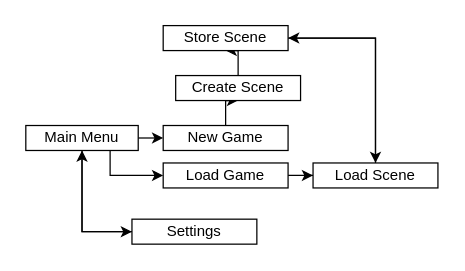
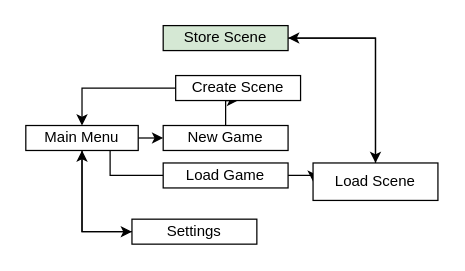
  <mxCell id="0" />
  <mxCell id="1" parent="0" />
  <mxCell id="2" style="edgeStyle=orthogonalEdgeStyle;rounded=0;orthogonalLoop=1;jettySize=auto;html=1;exitX=1;exitY=0.5;exitDx=0;exitDy=0;" edge="1" parent="1" source="5"><mxGeometry relative="1" as="geometry"><mxPoint x="130" y="110" as="targetPoint" /></mxGeometry></mxCell>
  <mxCell id="3" style="edgeStyle=orthogonalEdgeStyle;rounded=0;orthogonalLoop=1;jettySize=auto;html=1;exitX=0.5;exitY=1;exitDx=0;exitDy=0;entryX=0;entryY=0.5;entryDx=0;entryDy=0;" edge="1" parent="1" source="5" target="11"><mxGeometry relative="1" as="geometry" /></mxCell>
- <mxCell id="4" style="edgeStyle=orthogonalEdgeStyle;rounded=0;orthogonalLoop=1;jettySize=auto;html=1;exitX=0.75;exitY=1;exitDx=0;exitDy=0;entryX=0;entryY=0.5;entryDx=0;entryDy=0;" edge="1" parent="1" source="5" target="9"><mxGeometry relative="1" as="geometry" /></mxCell>
+ <mxCell id="4" style="edgeStyle=orthogonalEdgeStyle;rounded=0;orthogonalLoop=1;jettySize=auto;html=1;exitX=0.75;exitY=1;exitDx=0;exitDy=0;entryX=0;entryY=0.5;entryDx=0;entryDy=0;endArrow=none;" edge="1" parent="1" source="5" target="9"><mxGeometry relative="1" as="geometry" /></mxCell>
  <mxCell id="5" value="Main Menu" style="rounded=0;whiteSpace=wrap;html=1;" vertex="1" parent="1"><mxGeometry x="20" y="100" width="90" height="20" as="geometry" /></mxCell>
  <mxCell id="6" value="" style="edgeStyle=orthogonalEdgeStyle;rounded=0;orthogonalLoop=1;jettySize=auto;html=1;" edge="1" parent="1" source="7" target="13"><mxGeometry relative="1" as="geometry" /></mxCell>
  <mxCell id="7" value="New Game" style="rounded=0;whiteSpace=wrap;html=1;" vertex="1" parent="1"><mxGeometry x="130" y="100" width="100" height="20" as="geometry" /></mxCell>
  <mxCell id="8" style="edgeStyle=orthogonalEdgeStyle;rounded=0;orthogonalLoop=1;jettySize=auto;html=1;exitX=1;exitY=0.5;exitDx=0;exitDy=0;" edge="1" parent="1" source="9" target="17"><mxGeometry relative="1" as="geometry" /></mxCell>
  <mxCell id="9" value="&lt;div&gt;Load Game&lt;/div&gt;" style="rounded=0;whiteSpace=wrap;html=1;" vertex="1" parent="1"><mxGeometry x="130" y="130" width="100" height="20" as="geometry" /></mxCell>
  <mxCell id="10" style="edgeStyle=orthogonalEdgeStyle;rounded=0;orthogonalLoop=1;jettySize=auto;html=1;exitX=0;exitY=0.5;exitDx=0;exitDy=0;entryX=0.5;entryY=1;entryDx=0;entryDy=0;" edge="1" parent="1" source="11" target="5"><mxGeometry relative="1" as="geometry" /></mxCell>
  <mxCell id="11" value="&lt;div&gt;Settings&lt;/div&gt;" style="rounded=0;whiteSpace=wrap;html=1;" vertex="1" parent="1"><mxGeometry x="105" y="175" width="100" height="20" as="geometry" /></mxCell>
- <mxCell id="12" value="" style="edgeStyle=orthogonalEdgeStyle;rounded=0;orthogonalLoop=1;jettySize=auto;html=1;" edge="1" parent="1" source="13" target="15"><mxGeometry relative="1" as="geometry" /></mxCell>
+ <mxCell id="12" value="" style="edgeStyle=orthogonalEdgeStyle;rounded=0;orthogonalLoop=1;jettySize=auto;html=1;" edge="1" parent="1" source="13" target="5"><mxGeometry relative="1" as="geometry" /></mxCell>
  <mxCell id="13" value="Create Scene" style="whiteSpace=wrap;html=1;rounded=0;" vertex="1" parent="1"><mxGeometry x="140" y="60" width="100" height="20" as="geometry" /></mxCell>
  <mxCell id="14" style="edgeStyle=orthogonalEdgeStyle;rounded=0;orthogonalLoop=1;jettySize=auto;html=1;exitX=1;exitY=0.5;exitDx=0;exitDy=0;entryX=0.5;entryY=0;entryDx=0;entryDy=0;" edge="1" parent="1" source="15" target="17"><mxGeometry relative="1" as="geometry" /></mxCell>
- <mxCell id="15" value="Store Scene" style="whiteSpace=wrap;html=1;rounded=0;" vertex="1" parent="1"><mxGeometry x="130" y="20" width="100" height="20" as="geometry" /></mxCell>
+ <mxCell id="15" value="Store Scene" style="whiteSpace=wrap;html=1;rounded=0;fillColor=#d5e8d4;" vertex="1" parent="1"><mxGeometry x="130" y="20" width="100" height="20" as="geometry" /></mxCell>
  <mxCell id="16" style="edgeStyle=orthogonalEdgeStyle;rounded=0;orthogonalLoop=1;jettySize=auto;html=1;exitX=0.5;exitY=0;exitDx=0;exitDy=0;entryX=1;entryY=0.5;entryDx=0;entryDy=0;" edge="1" parent="1" source="17" target="15"><mxGeometry relative="1" as="geometry" /></mxCell>
- <mxCell id="17" value="Load Scene" style="rounded=0;whiteSpace=wrap;html=1;" vertex="1" parent="1"><mxGeometry x="250" y="130" width="100" height="20" as="geometry" /></mxCell>
+ <mxCell id="17" value="Load Scene" style="rounded=0;whiteSpace=wrap;html=1;" vertex="1" parent="1"><mxGeometry x="250" y="130" width="100" height="30" as="geometry" /></mxCell>
